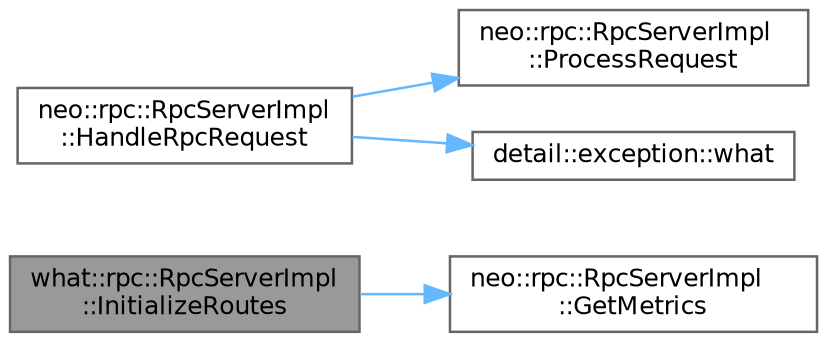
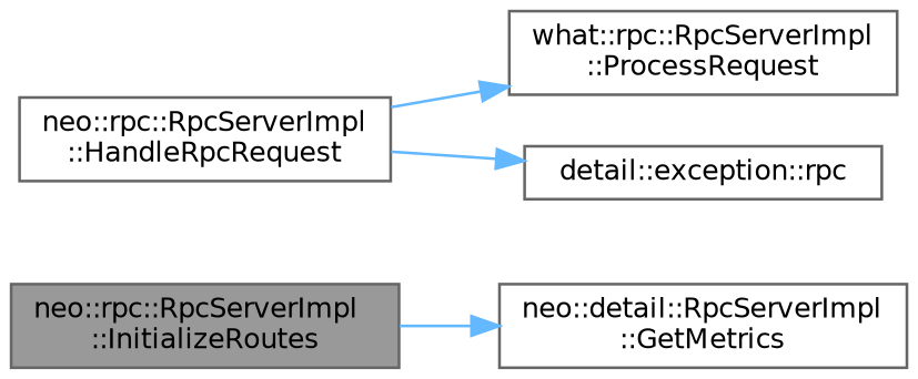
  digraph {
    rankdir=LR
    node [color=grey40 fillcolor=white fontname=Helvetica fontsize=10 shape=box style=filled]
    edge [color=steelblue1 fontname=Helvetica fontsize=10 labelfontname=Helvetica labelfontsize=10 style=solid]
-   n1 [color=gray40 fillcolor=grey60 fontcolor=black height=0.2 label="what::rpc::RpcServerImpl\l::InitializeRoutes" width=0.4]
-   n2 [height=0.2 label="neo::rpc::RpcServerImpl\l::GetMetrics" width=0.4]
+   n1 [color=gray40 fillcolor=grey60 fontcolor=black height=0.2 label="neo::rpc::RpcServerImpl\l::InitializeRoutes" width=0.4]
+   n2 [height=0.2 label="neo::detail::RpcServerImpl\l::GetMetrics" width=0.4]
    n3 [height=0.2 label="neo::rpc::RpcServerImpl\l::HandleRpcRequest" width=0.4]
-   n4 [height=0.2 label="neo::rpc::RpcServerImpl\l::ProcessRequest" width=0.4]
-   n5 [height=0.2 label="detail::exception::what" width=0.4]
+   n4 [height=0.2 label="what::rpc::RpcServerImpl\l::ProcessRequest" width=0.4]
+   n5 [height=0.2 label="detail::exception::rpc" width=0.4]
    n1 -> n2
    n3 -> n4
    n3 -> n5
  }
